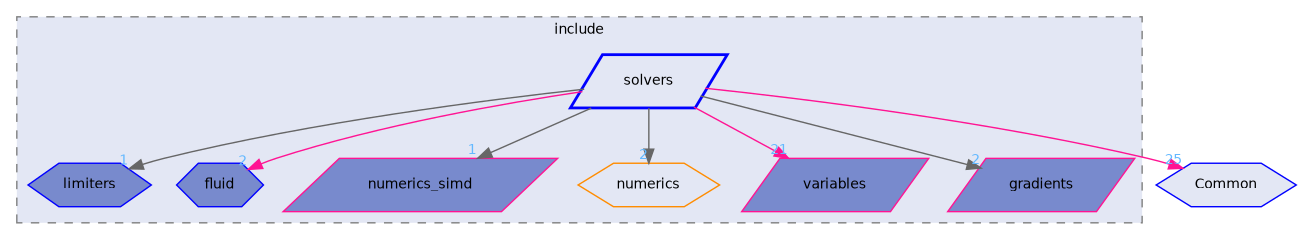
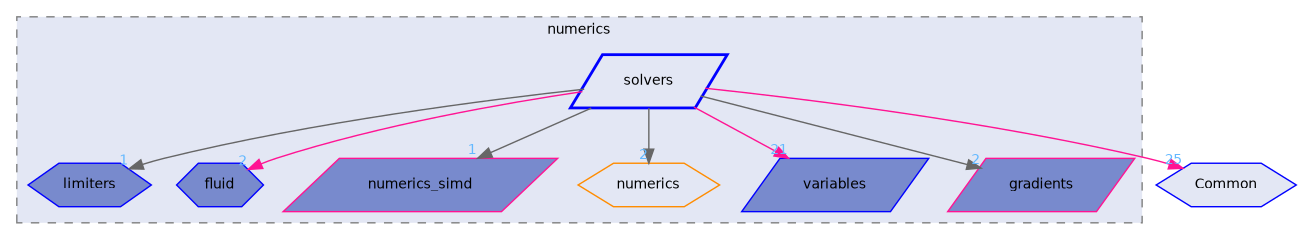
  digraph {
    compound=true
    node [color=blue fillcolor="#788acd" fontname=Helvetica fontsize=10 shape=hexagon style=filled]
    edge [color=gray40 fontcolor=steelblue1 fontname=Helvetica fontsize=10 headlabel=2 labeldistance=1.5 labelfontname=Helvetica labelfontsize=10]
    n1 [height=0.2 label=limiters width=0.4]
    n2 [height=0.2 label=fluid width=0.4]
    n3 [color=deeppink height=0.2 label=numerics_simd shape=parallelogram width=0.4]
    n4 [color=darkorange fillcolor="#e3e7f4" height=0.2 label=numerics width=0.4]
-   n5 [color=deeppink height=0.2 label=variables shape=parallelogram width=0.4]
+   n5 [height=0.2 label=variables shape=parallelogram width=0.4]
    n6 [color=deeppink height=0.2 label=gradients shape=parallelogram width=0.4]
    n7 [fillcolor="#e3e7f4" height=0.2 label=solvers shape=parallelogram style="filled,bold" width=0.4]
    n8 [fillcolor="#e3e7f4" height=0.2 label=Common width=0.4]
    subgraph cluster_1 {
      bgcolor="#e3e7f4"
      fontname=Helvetica
      fontsize=10
-     label=include
+     label=numerics
      pencolor=grey50
      style="filled,dashed"
      n1
      n2
      n3
      n4
      n5
      n6
      n7
    }
    n7 -> n1 [headlabel=1]
    n7 -> n2 [color=deeppink]
    n7 -> n3 [headlabel=1]
    n7 -> n4
    n7 -> n5 [color=deeppink headlabel=21]
    n7 -> n6
    n7 -> n8 [color=deeppink headlabel=25]
  }
